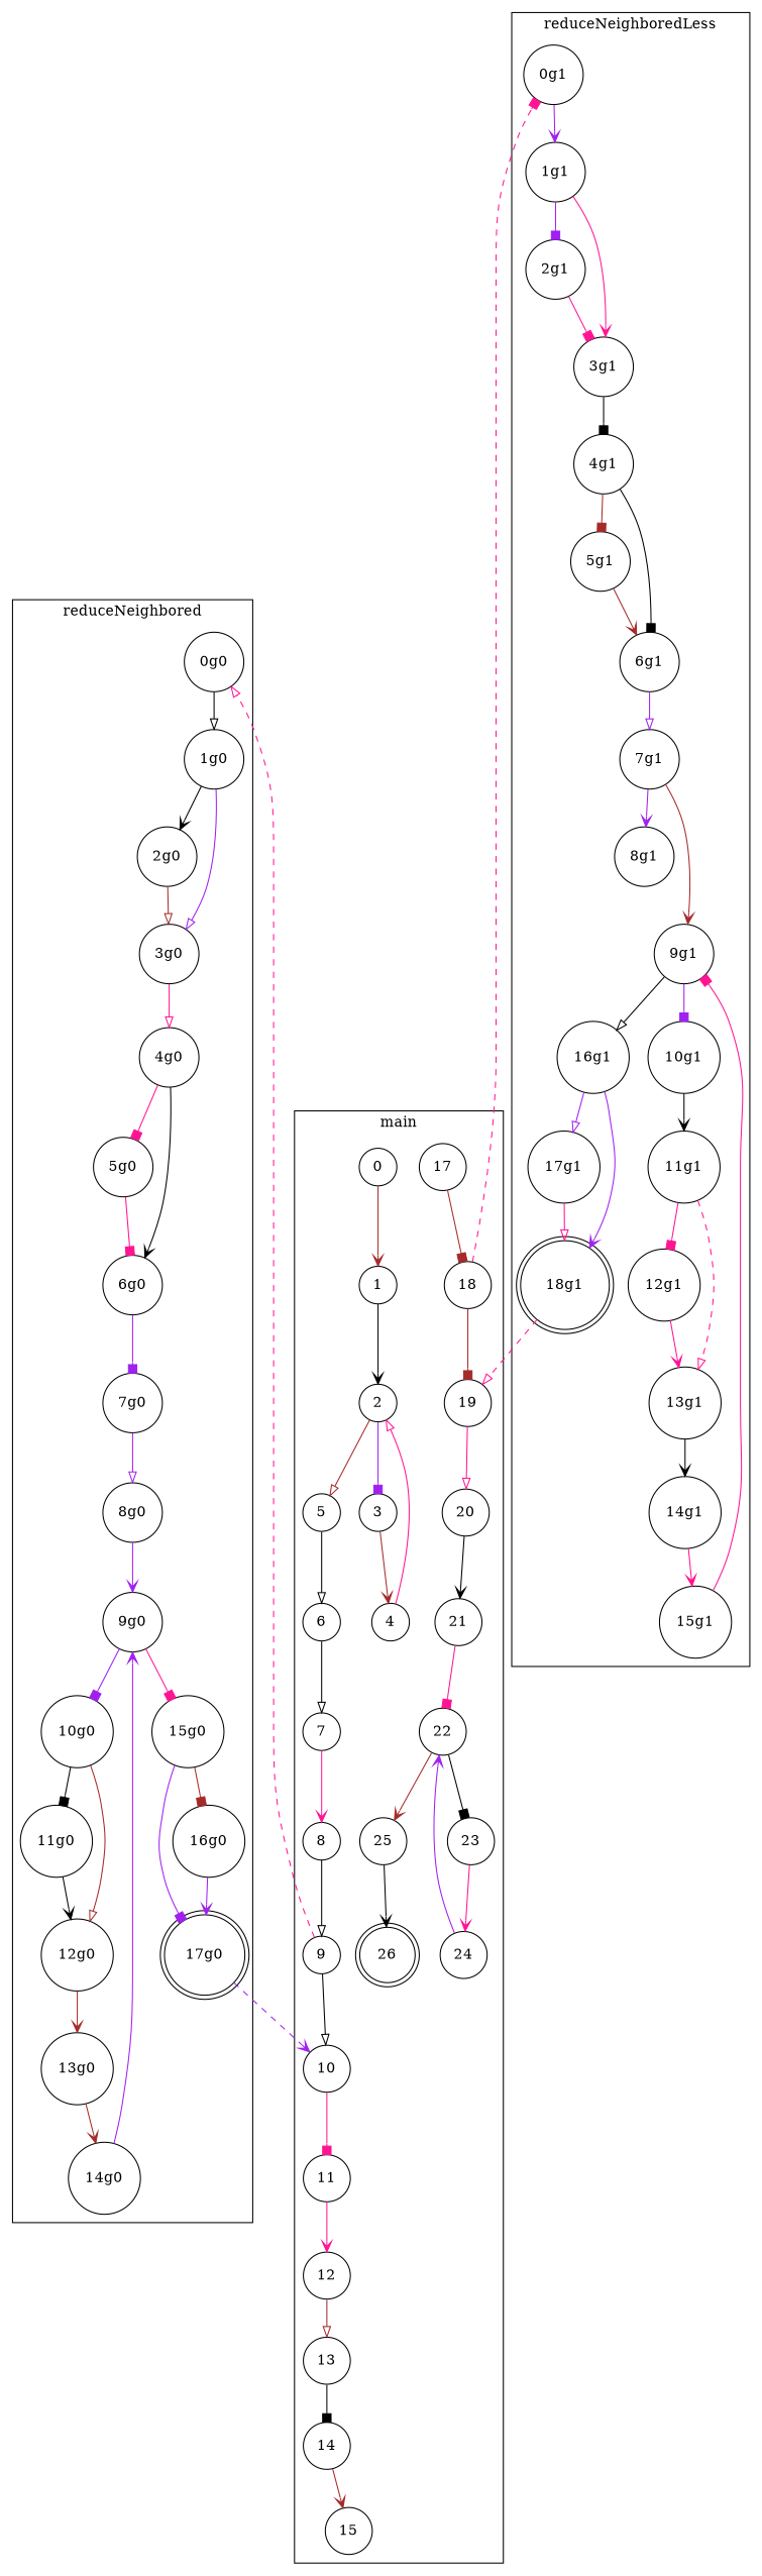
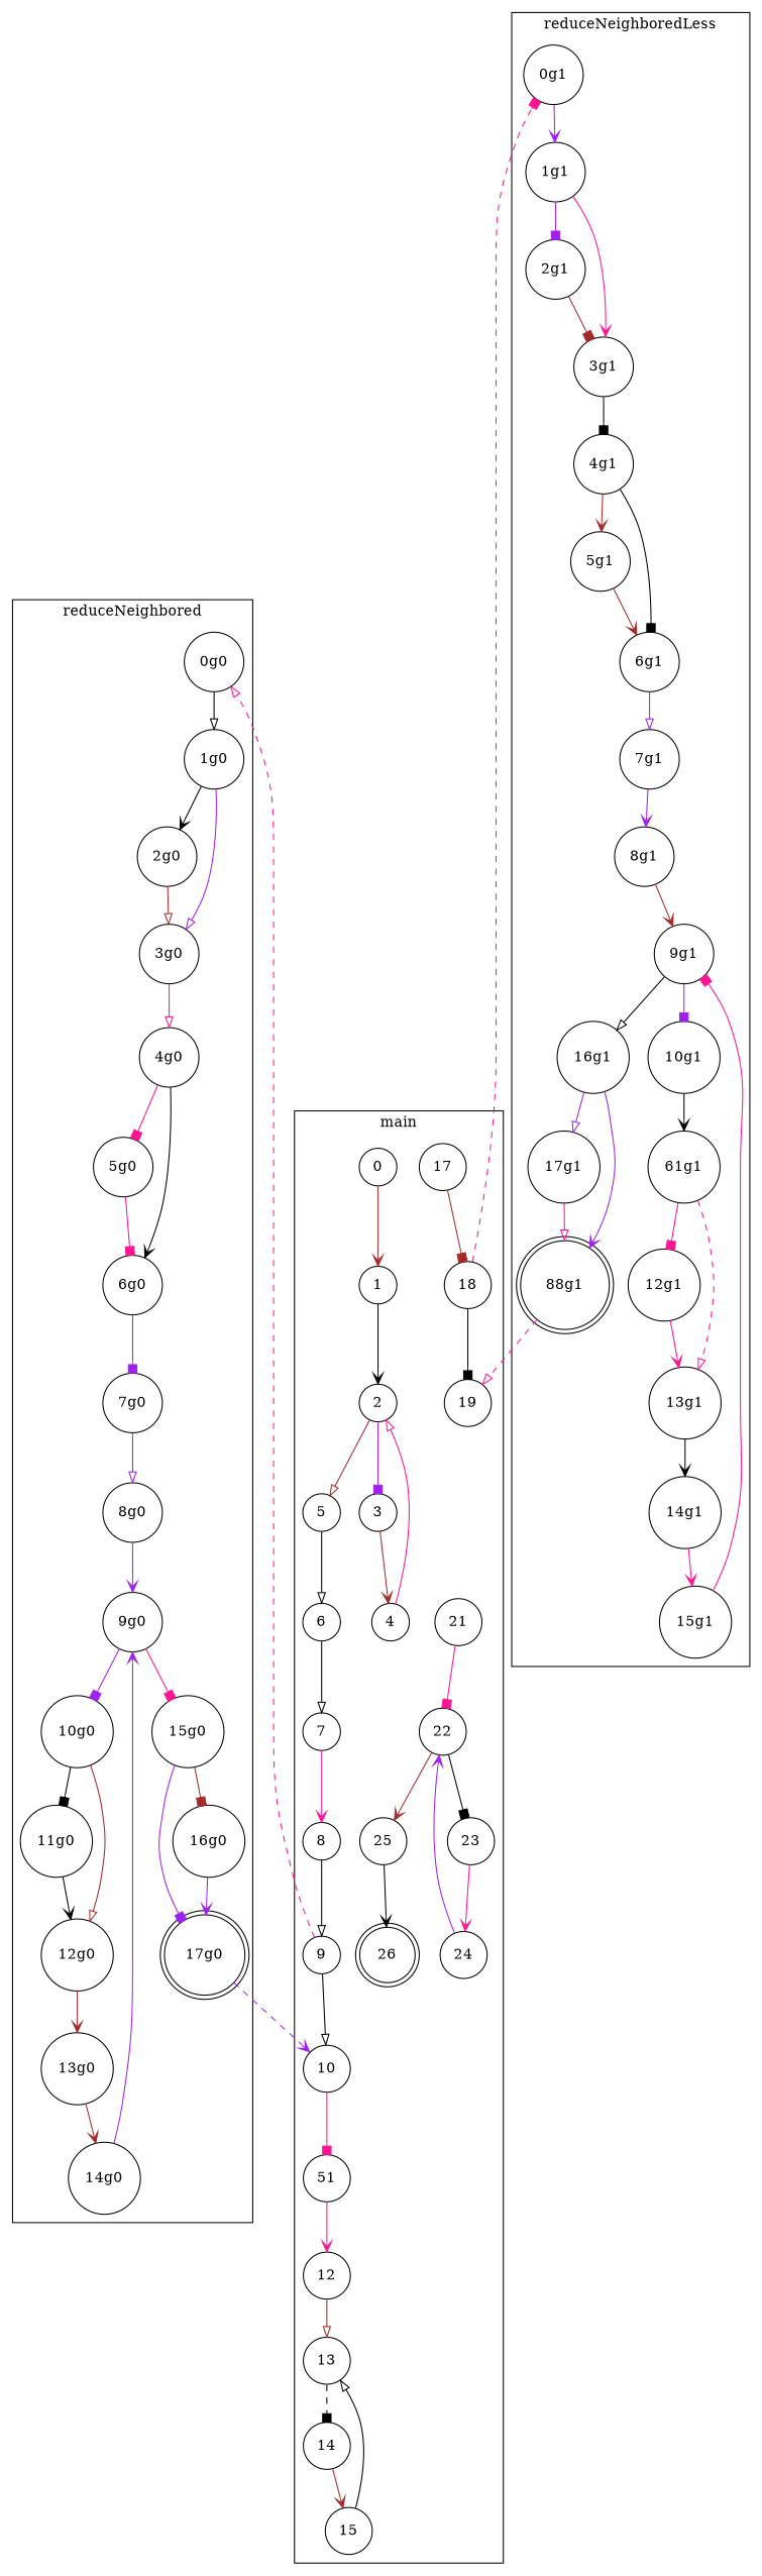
  digraph {
    node [shape=circle]
    edge [arrowhead=vee color=deeppink]
    26 [shape=doublecircle]
    0
    1
    2
    3
    5
    4
    6
    7
    8
    9
    10
-   11
+   11 [label=51]
    12
    13
    14
    15
    17
    18
    19
-   20
    21
    22
    23
    25
    24
    "17g0" [shape=doublecircle]
    "0g0"
    "1g0"
    "2g0"
    "3g0"
    "4g0"
    "5g0"
    "6g0"
    "7g0"
    "8g0"
    "9g0"
    "10g0"
    "15g0"
    "11g0"
    "12g0"
    "13g0"
    "14g0"
    "16g0"
-   "18g1" [shape=doublecircle]
+   "18g1" [shape=doublecircle label="88g1"]
    "0g1"
    "1g1"
    "2g1"
    "3g1"
    "4g1"
    "5g1"
    "6g1"
    "7g1"
    "8g1"
    "9g1"
    "10g1"
    "16g1"
-   "11g1"
+   "11g1" [label="61g1"]
    "12g1"
    "13g1"
    "14g1"
    "15g1"
    "17g1"
    subgraph cluster_1 {
      color=black
      label=main
      26
      0
      1
      2
      3
      5
      4
      6
      7
      8
      9
      10
      11
      12
      13
      14
      15
      17
      18
      19
-     20
      21
      22
      23
      25
      24
    }
    subgraph cluster_2 {
      color=black
      label=reduceNeighbored
      "17g0"
      "0g0"
      "1g0"
      "2g0"
      "3g0"
      "4g0"
      "5g0"
      "6g0"
      "7g0"
      "8g0"
      "9g0"
      "10g0"
      "15g0"
      "11g0"
      "12g0"
      "13g0"
      "14g0"
      "16g0"
    }
    subgraph cluster_3 {
      color=black
      label=reduceNeighboredLess
      "18g1"
      "0g1"
      "1g1"
      "2g1"
      "3g1"
      "4g1"
      "5g1"
      "6g1"
      "7g1"
      "8g1"
      "9g1"
      "10g1"
      "16g1"
      "11g1"
      "12g1"
      "13g1"
      "14g1"
      "15g1"
      "17g1"
    }
    0 -> 1 [color=brown]
    1 -> 2 [color=black]
    2 -> 3 [arrowhead=box color=purple]
    2 -> 5 [arrowhead=onormal color=brown]
    3 -> 4 [color=brown]
    5 -> 6 [arrowhead=onormal color=black]
    4 -> 2 [arrowhead=onormal]
    6 -> 7 [arrowhead=onormal color=black]
    7 -> 8
    8 -> 9 [arrowhead=onormal color=black]
    9 -> 10 [arrowhead=onormal color=black]
    9 -> "0g0" [arrowhead=onormal style=dashed]
    10 -> 11 [arrowhead=box]
    11 -> 12
    12 -> 13 [arrowhead=onormal color=brown]
-   13 -> 14 [arrowhead=box color=black]
+   13 -> 14 [arrowhead=box color=black style=dashed]
    14 -> 15 [color=brown]
+   15 -> 13 [arrowhead=onormal color=black]
    17 -> 18 [arrowhead=box color=brown]
-   18 -> 19 [arrowhead=box color=brown]
+   18 -> 19 [arrowhead=box color=black]
    18 -> "0g1" [arrowhead=box style=dashed]
-   19 -> 20 [arrowhead=onormal]
-   20 -> 21 [color=black]
    21 -> 22 [arrowhead=box]
    22 -> 23 [arrowhead=box color=black]
    22 -> 25 [color=brown]
    23 -> 24
    25 -> 26 [color=black]
    24 -> 22 [color=purple]
    "17g0" -> 10 [color=purple style=dashed]
    "0g0" -> "1g0" [arrowhead=onormal color=black]
    "1g0" -> "2g0" [color=black]
    "1g0" -> "3g0" [arrowhead=onormal color=purple]
    "2g0" -> "3g0" [arrowhead=onormal color=brown]
    "3g0" -> "4g0" [arrowhead=onormal]
    "4g0" -> "5g0" [arrowhead=box]
    "4g0" -> "6g0" [color=black]
    "5g0" -> "6g0" [arrowhead=box]
    "6g0" -> "7g0" [arrowhead=box color=purple]
    "7g0" -> "8g0" [arrowhead=onormal color=purple]
    "8g0" -> "9g0" [color=purple]
    "9g0" -> "10g0" [arrowhead=box color=purple]
    "9g0" -> "15g0" [arrowhead=box]
    "10g0" -> "11g0" [arrowhead=box color=black]
    "10g0" -> "12g0" [arrowhead=onormal color=brown]
    "15g0" -> "17g0" [arrowhead=box color=purple]
    "15g0" -> "16g0" [arrowhead=box color=brown]
    "11g0" -> "12g0" [color=black]
    "12g0" -> "13g0" [color=brown]
    "13g0" -> "14g0" [color=brown]
    "14g0" -> "9g0" [color=purple]
    "16g0" -> "17g0" [color=purple]
    "18g1" -> 19 [arrowhead=onormal style=dashed]
    "0g1" -> "1g1" [color=purple]
    "1g1" -> "2g1" [arrowhead=box color=purple]
    "1g1" -> "3g1"
-   "2g1" -> "3g1" [arrowhead=box]
+   "2g1" -> "3g1" [arrowhead=box color=brown]
    "3g1" -> "4g1" [arrowhead=box color=black]
-   "4g1" -> "5g1" [arrowhead=box color=brown]
+   "4g1" -> "5g1" [color=brown]
    "4g1" -> "6g1" [arrowhead=box color=black]
    "5g1" -> "6g1" [color=brown]
    "6g1" -> "7g1" [arrowhead=onormal color=purple]
    "7g1" -> "8g1" [color=purple]
-   "7g1" -> "9g1" [color=brown]
+   "8g1" -> "9g1" [color=brown]
    "9g1" -> "10g1" [arrowhead=box color=purple]
    "9g1" -> "16g1" [arrowhead=onormal color=black]
    "10g1" -> "11g1" [color=black]
    "16g1" -> "18g1" [color=purple]
    "16g1" -> "17g1" [arrowhead=onormal color=purple]
    "11g1" -> "12g1" [arrowhead=box]
    "11g1" -> "13g1" [arrowhead=onormal style=dashed]
    "12g1" -> "13g1"
    "13g1" -> "14g1" [color=black]
    "14g1" -> "15g1"
    "15g1" -> "9g1" [arrowhead=box]
    "17g1" -> "18g1" [arrowhead=onormal]
  }
